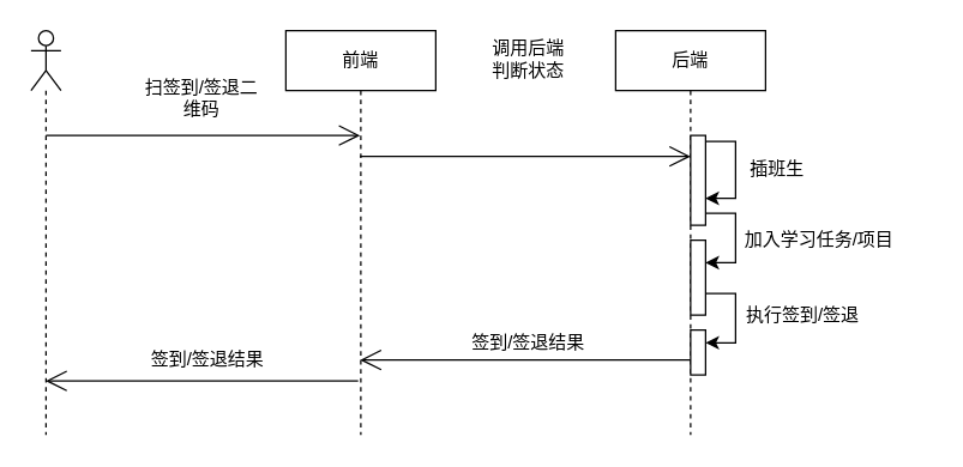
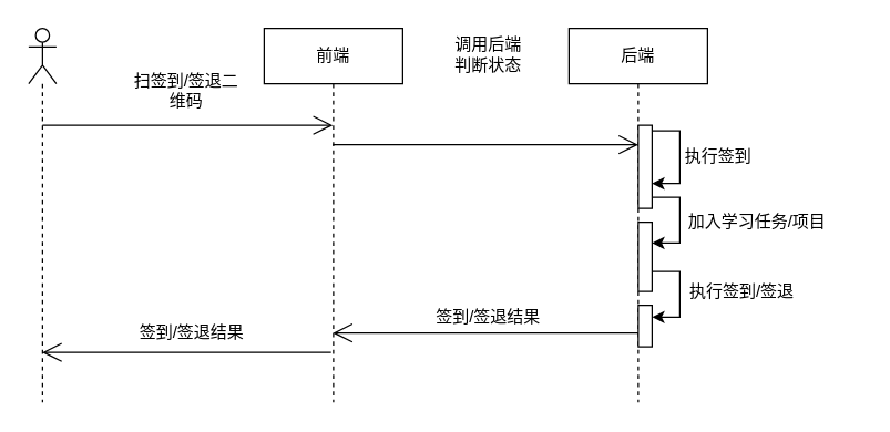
  <mxCell id="0" />
  <mxCell id="1" parent="0" />
  <mxCell id="2" value="" style="shape=umlLifeline;participant=umlActor;perimeter=lifelinePerimeter;whiteSpace=wrap;html=1;container=1;collapsible=0;recursiveResize=0;verticalAlign=top;spacingTop=36;outlineConnect=0;" vertex="1" parent="1"><mxGeometry x="20" y="20" width="20" height="270" as="geometry" /></mxCell>
  <mxCell id="3" value="" style="endArrow=open;endFill=1;endSize=12;html=1;rounded=0;" edge="1" parent="2" target="5"><mxGeometry width="160" relative="1" as="geometry"><mxPoint x="10" y="70" as="sourcePoint" /><mxPoint x="170" y="70" as="targetPoint" /></mxGeometry></mxCell>
  <mxCell id="4" value="扫签到/签退二维码" style="text;html=1;strokeColor=none;fillColor=none;align=center;verticalAlign=middle;whiteSpace=wrap;rounded=0;" vertex="1" parent="1"><mxGeometry x="94" y="50" width="80" height="30" as="geometry" /></mxCell>
  <mxCell id="5" value="前端" style="shape=umlLifeline;perimeter=lifelinePerimeter;whiteSpace=wrap;html=1;container=1;collapsible=0;recursiveResize=0;outlineConnect=0;" vertex="1" parent="1"><mxGeometry x="190" y="20" width="100" height="270" as="geometry" /></mxCell>
  <mxCell id="6" value="后端" style="shape=umlLifeline;perimeter=lifelinePerimeter;whiteSpace=wrap;html=1;container=1;collapsible=0;recursiveResize=0;outlineConnect=0;" vertex="1" parent="1"><mxGeometry x="410" y="20" width="100" height="270" as="geometry" /></mxCell>
  <mxCell id="7" value="" style="html=1;points=[];perimeter=orthogonalPerimeter;" vertex="1" parent="6"><mxGeometry x="50" y="140" width="10" height="50" as="geometry" /></mxCell>
  <mxCell id="8" style="edgeStyle=orthogonalEdgeStyle;rounded=0;orthogonalLoop=1;jettySize=auto;html=1;entryX=1;entryY=0.925;entryDx=0;entryDy=0;entryPerimeter=0;" edge="1" parent="6"><mxGeometry relative="1" as="geometry"><mxPoint x="60" y="122" as="sourcePoint" /><mxPoint x="60" y="155" as="targetPoint" /><Array as="points"><mxPoint x="80" y="122" /><mxPoint x="80" y="155" /></Array></mxGeometry></mxCell>
  <mxCell id="9" value="" style="html=1;points=[];perimeter=orthogonalPerimeter;" vertex="1" parent="6"><mxGeometry x="50" y="200" width="10" height="30" as="geometry" /></mxCell>
  <mxCell id="10" style="edgeStyle=orthogonalEdgeStyle;rounded=0;orthogonalLoop=1;jettySize=auto;html=1;entryX=1;entryY=0.925;entryDx=0;entryDy=0;entryPerimeter=0;" edge="1" parent="6"><mxGeometry relative="1" as="geometry"><mxPoint x="60" y="175.5" as="sourcePoint" /><mxPoint x="60" y="208.5" as="targetPoint" /><Array as="points"><mxPoint x="80" y="175.5" /><mxPoint x="80" y="208.5" /></Array></mxGeometry></mxCell>
- <mxCell id="11" value="插班生" style="text;html=1;strokeColor=none;fillColor=none;align=center;verticalAlign=middle;whiteSpace=wrap;rounded=0;" vertex="1" parent="1"><mxGeometry x="478" y="103" width="80" height="20" as="geometry" /></mxCell>
+ <mxCell id="11" value="执行签到" style="text;html=1;strokeColor=none;fillColor=none;align=center;verticalAlign=middle;whiteSpace=wrap;rounded=0;" vertex="1" parent="1"><mxGeometry x="478" y="103" width="80" height="20" as="geometry" /></mxCell>
  <mxCell id="12" value="" style="html=1;points=[];perimeter=orthogonalPerimeter;" vertex="1" parent="1"><mxGeometry x="460" y="90" width="10" height="60" as="geometry" /></mxCell>
  <mxCell id="13" style="edgeStyle=orthogonalEdgeStyle;rounded=0;orthogonalLoop=1;jettySize=auto;html=1;entryX=1;entryY=0.7;entryDx=0;entryDy=0;entryPerimeter=0;" edge="1" parent="1" source="12" target="12"><mxGeometry relative="1" as="geometry"><Array as="points"><mxPoint x="490" y="94" /><mxPoint x="490" y="132" /></Array></mxGeometry></mxCell>
  <mxCell id="14" value="调用后端判断状态" style="text;html=1;strokeColor=none;fillColor=none;align=center;verticalAlign=middle;whiteSpace=wrap;rounded=0;" vertex="1" parent="1"><mxGeometry x="322" y="24" width="60" height="30" as="geometry" /></mxCell>
  <mxCell id="15" value="" style="endArrow=open;endFill=1;endSize=12;html=1;rounded=0;entryX=0;entryY=0.025;entryDx=0;entryDy=0;entryPerimeter=0;" edge="1" parent="1"><mxGeometry width="160" relative="1" as="geometry"><mxPoint x="239.5" y="104" as="sourcePoint" /><mxPoint x="460" y="104" as="targetPoint" /></mxGeometry></mxCell>
  <mxCell id="16" value="执行签到/签退" style="text;html=1;strokeColor=none;fillColor=none;align=center;verticalAlign=middle;whiteSpace=wrap;rounded=0;" vertex="1" parent="1"><mxGeometry x="450" y="200" width="170" height="20" as="geometry" /></mxCell>
  <mxCell id="17" value="" style="endArrow=open;endFill=1;endSize=12;html=1;rounded=0;exitX=-0.2;exitY=0.7;exitDx=0;exitDy=0;exitPerimeter=0;" edge="1" parent="1"><mxGeometry width="160" relative="1" as="geometry"><mxPoint x="238.25" y="254" as="sourcePoint" /><mxPoint x="29.75" y="254" as="targetPoint" /></mxGeometry></mxCell>
  <mxCell id="18" value="签到/签退结果" style="text;html=1;strokeColor=none;fillColor=none;align=center;verticalAlign=middle;whiteSpace=wrap;rounded=0;" vertex="1" parent="1"><mxGeometry x="304" y="214" width="96" height="30" as="geometry" /></mxCell>
  <mxCell id="19" value="加入学习任务/项目" style="text;html=1;strokeColor=none;fillColor=none;align=center;verticalAlign=middle;whiteSpace=wrap;rounded=0;" vertex="1" parent="1"><mxGeometry x="490" y="150" width="112" height="20" as="geometry" /></mxCell>
  <mxCell id="20" value="" style="endArrow=open;endFill=1;endSize=12;html=1;rounded=0;exitX=-0.2;exitY=0.7;exitDx=0;exitDy=0;exitPerimeter=0;" edge="1" parent="1" target="5"><mxGeometry width="160" relative="1" as="geometry"><mxPoint x="460" y="240" as="sourcePoint" /><mxPoint x="251.5" y="240" as="targetPoint" /></mxGeometry></mxCell>
  <mxCell id="21" value="签到/签退结果" style="text;html=1;strokeColor=none;fillColor=none;align=center;verticalAlign=middle;whiteSpace=wrap;rounded=0;" vertex="1" parent="1"><mxGeometry x="90" y="225" width="96" height="30" as="geometry" /></mxCell>
